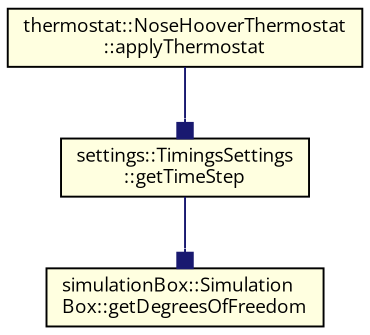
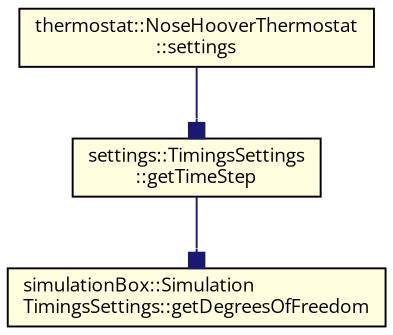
  digraph {
    fontname="Open Sans"
    rankdir=TB
    node [color=black fillcolor=lightyellow fontname="Open Sans" fontsize=10 shape=record style=filled]
    edge [arrowhead=box color=midnightblue fontname="Open Sans" fontsize=10 labelfontname=Helvetica labelfontsize=10 style=solid]
-   n1 [fontcolor=black height=0.2 label="thermostat::NoseHooverThermostat\l::applyThermostat" width=0.4]
+   n1 [fontcolor=black height=0.2 label="thermostat::NoseHooverThermostat\l::settings" width=0.4]
    n2 [height=0.2 label="settings::TimingsSettings\l::getTimeStep" width=0.4]
-   n3 [height=0.2 label="simulationBox::Simulation\lBox::getDegreesOfFreedom" width=0.4]
+   n3 [height=0.2 label="simulationBox::Simulation\lTimingsSettings::getDegreesOfFreedom" width=0.4]
    n1 -> n2
    n2 -> n3
  }
